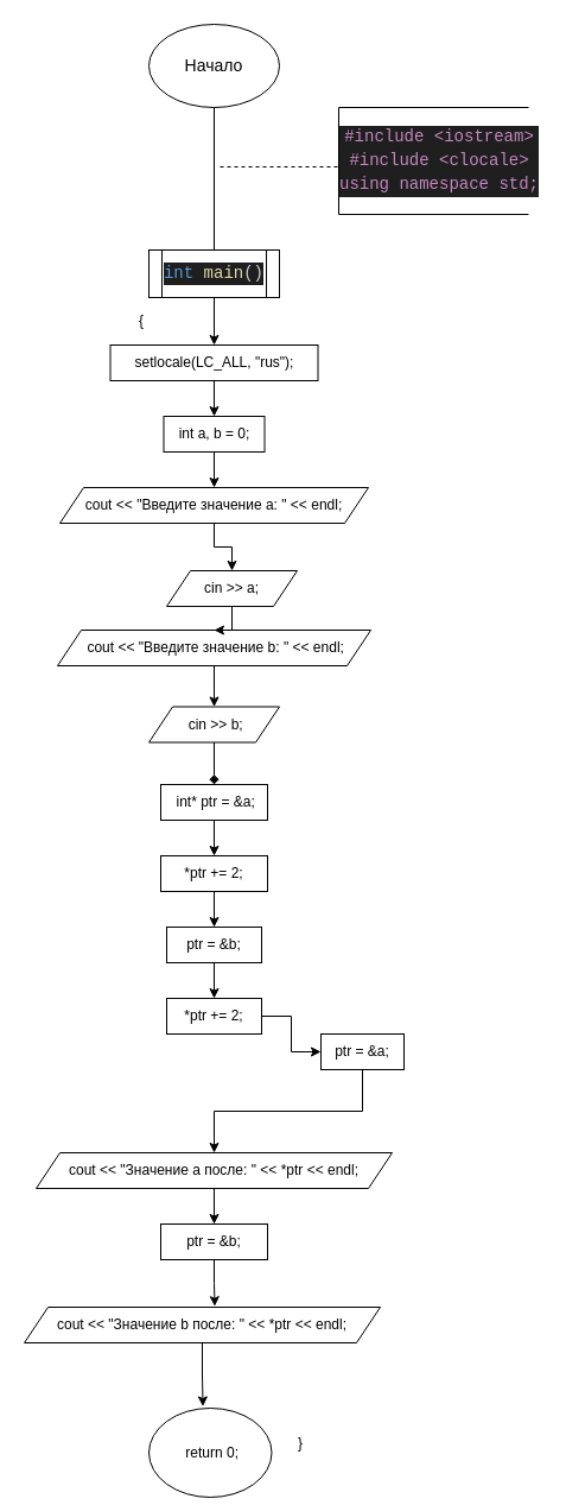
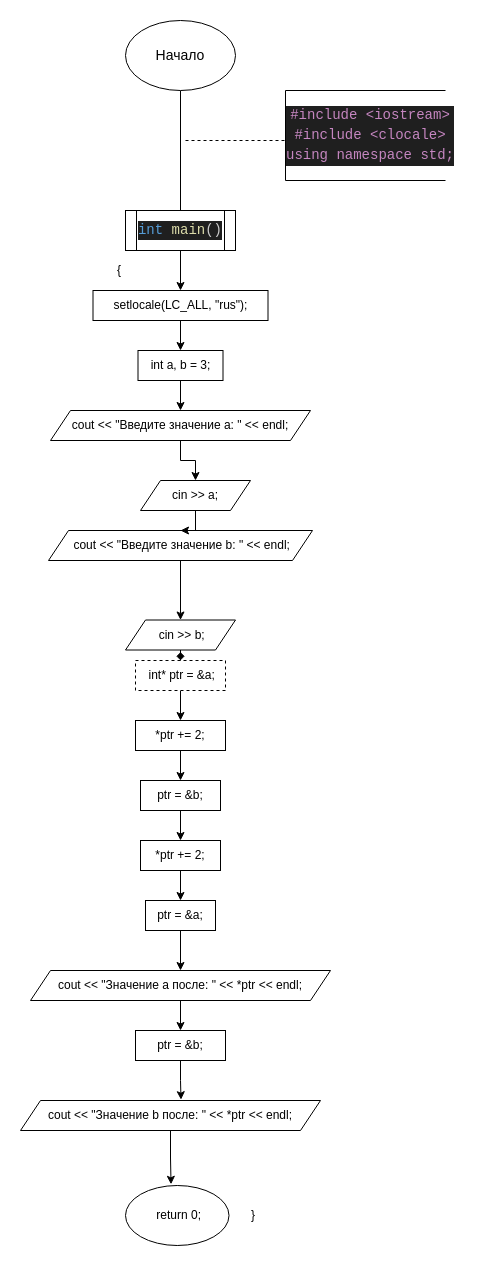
  <mxCell id="0" />
  <mxCell id="1" parent="0" />
  <mxCell id="2" value="" style="endArrow=none;html=1;rounded=0;entryX=0.5;entryY=1;entryDx=0;entryDy=0;" parent="1" edge="1"><mxGeometry width="50" height="50" relative="1" as="geometry"><mxPoint x="180" y="210" as="sourcePoint" /><mxPoint x="180" y="90" as="targetPoint" /></mxGeometry></mxCell>
  <mxCell id="3" value="" style="endArrow=none;dashed=1;html=1;rounded=0;" parent="1" edge="1"><mxGeometry width="50" height="50" relative="1" as="geometry"><mxPoint x="185" y="140" as="sourcePoint" /><mxPoint x="285" y="140" as="targetPoint" /></mxGeometry></mxCell>
  <mxCell id="4" value="" style="endArrow=none;html=1;rounded=0;" parent="1" edge="1"><mxGeometry width="50" height="50" relative="1" as="geometry"><mxPoint x="445" y="180" as="sourcePoint" /><mxPoint x="285" y="180" as="targetPoint" /></mxGeometry></mxCell>
  <mxCell id="5" value="" style="endArrow=none;html=1;rounded=0;" parent="1" edge="1"><mxGeometry width="50" height="50" relative="1" as="geometry"><mxPoint x="445" y="90" as="sourcePoint" /><mxPoint x="285" y="90" as="targetPoint" /></mxGeometry></mxCell>
  <mxCell id="6" value="" style="endArrow=none;html=1;rounded=0;" parent="1" edge="1"><mxGeometry width="50" height="50" relative="1" as="geometry"><mxPoint x="285" y="180" as="sourcePoint" /><mxPoint x="285" y="90" as="targetPoint" /></mxGeometry></mxCell>
  <mxCell id="7" value="&lt;div style=&quot;background-color: rgb(31, 31, 31); line-height: 19px;&quot;&gt;&lt;font face=&quot;Consolas, Courier New, monospace&quot; color=&quot;#c586c0&quot;&gt;&lt;span style=&quot;font-size: 14px; white-space: pre;&quot;&gt;#include &amp;lt;iostream&amp;gt;&lt;br/&gt;#include &amp;lt;clocale&amp;gt;&lt;br/&gt;using namespace std;&lt;/span&gt;&lt;/font&gt;&lt;br&gt;&lt;/div&gt;" style="text;html=1;align=center;verticalAlign=middle;whiteSpace=wrap;rounded=0;" parent="1" vertex="1"><mxGeometry x="285" y="100" width="170" height="70" as="geometry" /></mxCell>
  <mxCell id="8" style="edgeStyle=orthogonalEdgeStyle;rounded=0;orthogonalLoop=1;jettySize=auto;html=1;entryX=0.5;entryY=0;entryDx=0;entryDy=0;" edge="1" parent="1" source="9" target="12"><mxGeometry relative="1" as="geometry" /></mxCell>
  <mxCell id="9" value="&lt;div style=&quot;color: rgb(204, 204, 204); background-color: rgb(31, 31, 31); font-family: Consolas, &amp;quot;Courier New&amp;quot;, monospace; font-size: 14px; line-height: 19px; white-space: pre;&quot;&gt;&lt;span style=&quot;color: #569cd6;&quot;&gt;int&lt;/span&gt; &lt;span style=&quot;color: #dcdcaa;&quot;&gt;main&lt;/span&gt;()&lt;/div&gt;" style="shape=process;whiteSpace=wrap;html=1;backgroundOutline=1;" parent="1" vertex="1"><mxGeometry x="125" y="210" width="110" height="40" as="geometry" /></mxCell>
  <mxCell id="10" value="&lt;font style=&quot;font-size: 14px;&quot;&gt;Начало&lt;/font&gt;" style="ellipse;whiteSpace=wrap;html=1;" parent="1" vertex="1"><mxGeometry x="125" y="20" width="110" height="70" as="geometry" /></mxCell>
  <mxCell id="11" style="edgeStyle=orthogonalEdgeStyle;rounded=0;orthogonalLoop=1;jettySize=auto;html=1;entryX=0.5;entryY=0;entryDx=0;entryDy=0;" edge="1" parent="1" source="12" target="14"><mxGeometry relative="1" as="geometry" /></mxCell>
  <mxCell id="12" value="setlocale(LC_ALL, &quot;rus&quot;);" style="rounded=0;whiteSpace=wrap;html=1;" vertex="1" parent="1"><mxGeometry x="92.5" y="290" width="175" height="30" as="geometry" /></mxCell>
  <mxCell id="13" style="edgeStyle=orthogonalEdgeStyle;rounded=0;orthogonalLoop=1;jettySize=auto;html=1;" edge="1" parent="1" source="14" target="16"><mxGeometry relative="1" as="geometry" /></mxCell>
- <mxCell id="14" value="int a, b = 0;" style="rounded=0;whiteSpace=wrap;html=1;" vertex="1" parent="1"><mxGeometry x="137.5" y="350" width="85" height="30" as="geometry" /></mxCell>
+ <mxCell id="14" value="int a, b = 3;" style="rounded=0;whiteSpace=wrap;html=1;" vertex="1" parent="1"><mxGeometry x="137.5" y="350" width="85" height="30" as="geometry" /></mxCell>
  <mxCell id="15" style="edgeStyle=orthogonalEdgeStyle;rounded=0;orthogonalLoop=1;jettySize=auto;html=1;" edge="1" parent="1" source="16" target="22"><mxGeometry relative="1" as="geometry" /></mxCell>
  <mxCell id="16" value="cout &amp;lt;&amp;lt; &quot;Введите значение a: &quot; &amp;lt;&amp;lt; endl;" style="shape=parallelogram;perimeter=parallelogramPerimeter;whiteSpace=wrap;html=1;fixedSize=1;" vertex="1" parent="1"><mxGeometry x="50" y="410" width="260" height="30" as="geometry" /></mxCell>
  <mxCell id="17" style="edgeStyle=orthogonalEdgeStyle;rounded=0;orthogonalLoop=1;jettySize=auto;html=1;" edge="1" parent="1" source="18" target="20"><mxGeometry relative="1" as="geometry" /></mxCell>
  <mxCell id="18" value="&amp;nbsp;cout &amp;lt;&amp;lt; &quot;Введите значение b: &quot; &amp;lt;&amp;lt; endl;" style="shape=parallelogram;perimeter=parallelogramPerimeter;whiteSpace=wrap;html=1;fixedSize=1;" vertex="1" parent="1"><mxGeometry x="48" y="530" width="264" height="30" as="geometry" /></mxCell>
  <mxCell id="19" style="edgeStyle=orthogonalEdgeStyle;rounded=0;orthogonalLoop=1;jettySize=auto;html=1;endArrow=diamond;" edge="1" parent="1" source="20" target="24"><mxGeometry relative="1" as="geometry" /></mxCell>
- <mxCell id="20" value="&amp;nbsp;cin &amp;gt;&amp;gt; b;" style="shape=parallelogram;perimeter=parallelogramPerimeter;whiteSpace=wrap;html=1;fixedSize=1;" vertex="1" parent="1"><mxGeometry x="125" y="594.5" width="110" height="30" as="geometry" /></mxCell>
+ <mxCell id="20" value="&amp;nbsp;cin &amp;gt;&amp;gt; b;" style="shape=parallelogram;perimeter=parallelogramPerimeter;whiteSpace=wrap;html=1;fixedSize=1;" vertex="1" parent="1"><mxGeometry x="125" y="619.5" width="110" height="30" as="geometry" /></mxCell>
  <mxCell id="21" style="edgeStyle=orthogonalEdgeStyle;rounded=0;orthogonalLoop=1;jettySize=auto;html=1;" edge="1" parent="1" source="22" target="18"><mxGeometry relative="1" as="geometry" /></mxCell>
  <mxCell id="22" value="cin &amp;gt;&amp;gt; a;" style="shape=parallelogram;perimeter=parallelogramPerimeter;whiteSpace=wrap;html=1;fixedSize=1;" vertex="1" parent="1"><mxGeometry x="140" y="480" width="110" height="30" as="geometry" /></mxCell>
  <mxCell id="23" style="edgeStyle=orthogonalEdgeStyle;rounded=0;orthogonalLoop=1;jettySize=auto;html=1;" edge="1" parent="1" source="24" target="28"><mxGeometry relative="1" as="geometry" /></mxCell>
- <mxCell id="24" value="&amp;nbsp;int* ptr = &amp;amp;a;" style="rounded=0;whiteSpace=wrap;html=1;" vertex="1" parent="1"><mxGeometry x="135" y="660" width="90" height="30" as="geometry" /></mxCell>
+ <mxCell id="24" value="&amp;nbsp;int* ptr = &amp;amp;a;" style="rounded=0;whiteSpace=wrap;html=1;dashed=1;" vertex="1" parent="1"><mxGeometry x="135" y="660" width="90" height="30" as="geometry" /></mxCell>
  <mxCell id="25" style="edgeStyle=orthogonalEdgeStyle;rounded=0;orthogonalLoop=1;jettySize=auto;html=1;" edge="1" parent="1" source="26" target="32"><mxGeometry relative="1" as="geometry" /></mxCell>
  <mxCell id="26" value="ptr = &amp;amp;b;" style="rounded=0;whiteSpace=wrap;html=1;" vertex="1" parent="1"><mxGeometry x="140" y="780" width="80" height="30" as="geometry" /></mxCell>
  <mxCell id="27" style="edgeStyle=orthogonalEdgeStyle;rounded=0;orthogonalLoop=1;jettySize=auto;html=1;" edge="1" parent="1" source="28" target="26"><mxGeometry relative="1" as="geometry" /></mxCell>
  <mxCell id="28" value="&lt;div&gt;*ptr += 2;&lt;/div&gt;" style="rounded=0;whiteSpace=wrap;html=1;" vertex="1" parent="1"><mxGeometry x="135" y="720" width="90" height="30" as="geometry" /></mxCell>
  <mxCell id="29" style="edgeStyle=orthogonalEdgeStyle;rounded=0;orthogonalLoop=1;jettySize=auto;html=1;entryX=0.5;entryY=0;entryDx=0;entryDy=0;" edge="1" parent="1" source="30" target="34"><mxGeometry relative="1" as="geometry" /></mxCell>
- <mxCell id="30" value="ptr = &amp;amp;a;" style="rounded=0;whiteSpace=wrap;html=1;" vertex="1" parent="1"><mxGeometry x="270" y="870" width="70" height="30" as="geometry" /></mxCell>
+ <mxCell id="30" value="ptr = &amp;amp;a;" style="rounded=0;whiteSpace=wrap;html=1;" vertex="1" parent="1"><mxGeometry x="145" y="900" width="70" height="30" as="geometry" /></mxCell>
  <mxCell id="31" style="edgeStyle=orthogonalEdgeStyle;rounded=0;orthogonalLoop=1;jettySize=auto;html=1;" edge="1" parent="1" source="32" target="30"><mxGeometry relative="1" as="geometry" /></mxCell>
  <mxCell id="32" value="*ptr += 2;" style="rounded=0;whiteSpace=wrap;html=1;" vertex="1" parent="1"><mxGeometry x="140" y="840" width="80" height="30" as="geometry" /></mxCell>
  <mxCell id="33" style="edgeStyle=orthogonalEdgeStyle;rounded=0;orthogonalLoop=1;jettySize=auto;html=1;entryX=0.5;entryY=0;entryDx=0;entryDy=0;" edge="1" parent="1" source="34" target="36"><mxGeometry relative="1" as="geometry" /></mxCell>
  <mxCell id="34" value="cout &amp;lt;&amp;lt; &quot;Значение a после: &quot; &amp;lt;&amp;lt; *ptr &amp;lt;&amp;lt; endl;" style="shape=parallelogram;perimeter=parallelogramPerimeter;whiteSpace=wrap;html=1;fixedSize=1;" vertex="1" parent="1"><mxGeometry x="30" y="970" width="300" height="30" as="geometry" /></mxCell>
  <mxCell id="35" value="cout &amp;lt;&amp;lt; &quot;Значение b после: &quot; &amp;lt;&amp;lt; *ptr &amp;lt;&amp;lt; endl;" style="shape=parallelogram;perimeter=parallelogramPerimeter;whiteSpace=wrap;html=1;fixedSize=1;" vertex="1" parent="1"><mxGeometry x="20" y="1100" width="300" height="30" as="geometry" /></mxCell>
  <mxCell id="36" value="ptr = &amp;amp;b;" style="rounded=0;whiteSpace=wrap;html=1;" vertex="1" parent="1"><mxGeometry x="135" y="1030" width="90" height="30" as="geometry" /></mxCell>
- <mxCell id="37" value="&amp;nbsp;return 0;" style="ellipse;whiteSpace=wrap;html=1;" vertex="1" parent="1"><mxGeometry x="125" y="1185" width="103.5" height="75" as="geometry" /></mxCell>
+ <mxCell id="37" value="&amp;nbsp;return 0;" style="ellipse;whiteSpace=wrap;html=1;" vertex="1" parent="1"><mxGeometry x="125" y="1185" width="103.5" height="60" as="geometry" /></mxCell>
  <mxCell id="38" value="}" style="text;html=1;align=center;verticalAlign=middle;whiteSpace=wrap;rounded=0;" vertex="1" parent="1"><mxGeometry x="237.5" y="1200" width="30" height="30" as="geometry" /></mxCell>
  <mxCell id="39" value="{" style="text;html=1;align=center;verticalAlign=middle;whiteSpace=wrap;rounded=0;" vertex="1" parent="1"><mxGeometry x="104" y="260" width="30" height="20" as="geometry" /></mxCell>
  <mxCell id="40" style="edgeStyle=orthogonalEdgeStyle;rounded=0;orthogonalLoop=1;jettySize=auto;html=1;entryX=0.535;entryY=-0.027;entryDx=0;entryDy=0;entryPerimeter=0;" edge="1" parent="1" source="36" target="35"><mxGeometry relative="1" as="geometry" /></mxCell>
  <mxCell id="41" style="edgeStyle=orthogonalEdgeStyle;rounded=0;orthogonalLoop=1;jettySize=auto;html=1;entryX=0.44;entryY=-0.02;entryDx=0;entryDy=0;entryPerimeter=0;" edge="1" parent="1" source="35" target="37"><mxGeometry relative="1" as="geometry" /></mxCell>
